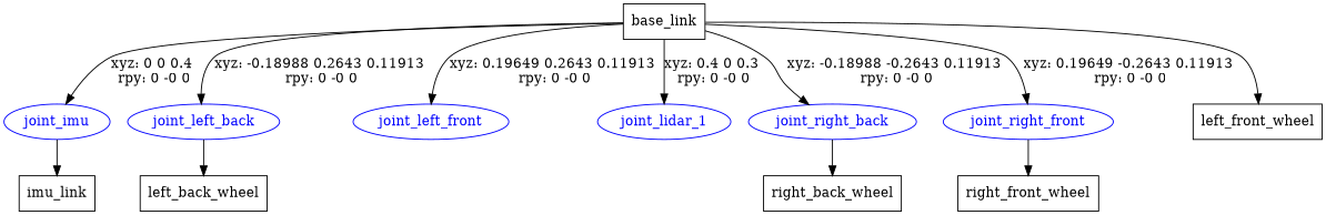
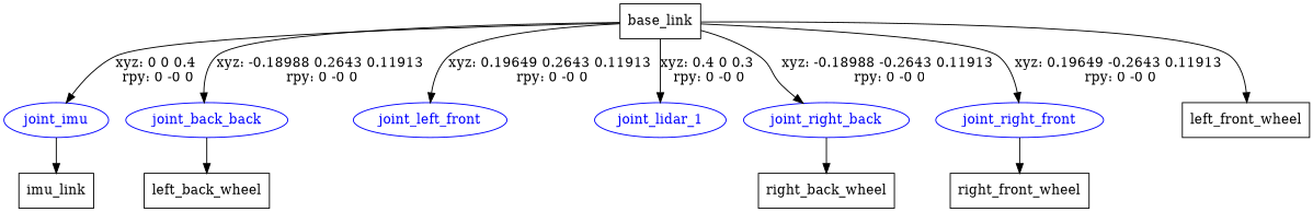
  digraph {
    node [shape=box]
    n1 [label=base_link]
    joint_imu [color=blue fontcolor=blue shape=ellipse]
-   joint_left_back [color=blue fontcolor=blue shape=ellipse]
+   joint_left_back [color=blue fontcolor=blue shape=ellipse label=joint_back_back]
    joint_left_front [color=blue fontcolor=blue shape=ellipse]
    joint_lidar_1 [color=blue fontcolor=blue shape=ellipse]
    joint_right_back [color=blue fontcolor=blue shape=ellipse]
    joint_right_front [color=blue fontcolor=blue shape=ellipse]
    n8 [label=left_front_wheel]
    n9 [label=imu_link]
    n10 [label=left_back_wheel]
    n11 [label=right_back_wheel]
    n12 [label=right_front_wheel]
    n1 -> joint_imu [label="xyz: 0 0 0.4 \nrpy: 0 -0 0"]
    n1 -> joint_left_back [label="xyz: -0.18988 0.2643 0.11913 \nrpy: 0 -0 0"]
    n1 -> joint_left_front [label="xyz: 0.19649 0.2643 0.11913 \nrpy: 0 -0 0"]
    n1 -> joint_lidar_1 [label="xyz: 0.4 0 0.3 \nrpy: 0 -0 0"]
    n1 -> joint_right_back [label="xyz: -0.18988 -0.2643 0.11913 \nrpy: 0 -0 0"]
    n1 -> joint_right_front [label="xyz: 0.19649 -0.2643 0.11913 \nrpy: 0 -0 0"]
    n1 -> n8
    joint_imu -> n9
    joint_left_back -> n10
    joint_right_back -> n11
    joint_right_front -> n12
  }
